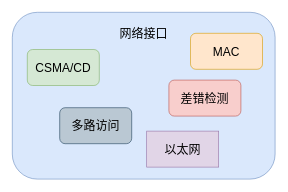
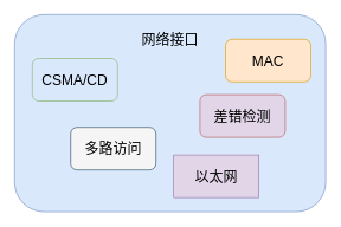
  <mxCell id="0" />
  <mxCell id="1" parent="0" />
  <mxCell id="2" value="" style="rounded=1;whiteSpace=wrap;html=1;fillColor=#dae8fc;strokeColor=#6c8ebf;" vertex="1" parent="1"><mxGeometry x="20" y="20" width="438" height="278" as="geometry" /></mxCell>
  <mxCell id="3" value="&lt;font style=&quot;font-size: 20px;&quot;&gt;网络接口&lt;/font&gt;" style="text;html=1;strokeColor=none;fillColor=none;align=center;verticalAlign=middle;whiteSpace=wrap;rounded=0;" vertex="1" parent="1"><mxGeometry x="190" y="38" width="98" height="33" as="geometry" /></mxCell>
- <mxCell id="4" value="CSMA/CD" style="rounded=1;whiteSpace=wrap;html=1;fontSize=20;fillColor=#d5e8d4;strokeColor=#82b366;" vertex="1" parent="1"><mxGeometry x="45" y="82" width="120" height="60" as="geometry" /></mxCell>
+ <mxCell id="4" value="CSMA/CD" style="rounded=1;whiteSpace=wrap;html=1;fontSize=20;fillColor=#dae8fc;strokeColor=#82b366;" vertex="1" parent="1"><mxGeometry x="45" y="82" width="120" height="60" as="geometry" /></mxCell>
  <mxCell id="5" value="MAC" style="rounded=1;whiteSpace=wrap;html=1;fontSize=20;fillColor=#ffe6cc;strokeColor=#d79b00;" vertex="1" parent="1"><mxGeometry x="317" y="55" width="120" height="60" as="geometry" /></mxCell>
- <mxCell id="6" value="多路访问" style="rounded=1;whiteSpace=wrap;html=1;fontSize=20;fillColor=#bac8d3;strokeColor=#23445d;" vertex="1" parent="1"><mxGeometry x="99" y="179" width="120" height="60" as="geometry" /></mxCell>
+ <mxCell id="6" value="多路访问" style="rounded=1;whiteSpace=wrap;html=1;fontSize=20;fillColor=#f5f5f5;strokeColor=#23445d;" vertex="1" parent="1"><mxGeometry x="99" y="179" width="120" height="60" as="geometry" /></mxCell>
  <mxCell id="7" value="以太网" style="whiteSpace=wrap;html=1;fontSize=20;fillColor=#e1d5e7;strokeColor=#9673a6;rounded=0;" vertex="1" parent="1"><mxGeometry x="244" y="218" width="120" height="60" as="geometry" /></mxCell>
- <mxCell id="8" value="差错检测" style="rounded=1;whiteSpace=wrap;html=1;fontSize=20;fillColor=#f8cecc;strokeColor=#b85450;" vertex="1" parent="1"><mxGeometry x="281" y="133" width="120" height="60" as="geometry" /></mxCell>
+ <mxCell id="8" value="差错检测" style="rounded=1;whiteSpace=wrap;html=1;fontSize=20;fillColor=#e1d5e7;strokeColor=#b85450;" vertex="1" parent="1"><mxGeometry x="281" y="133" width="120" height="60" as="geometry" /></mxCell>
